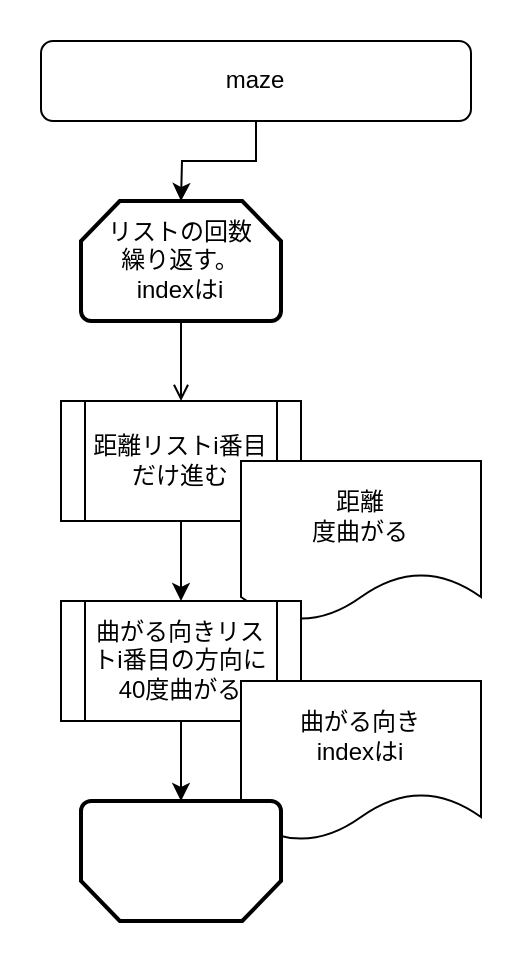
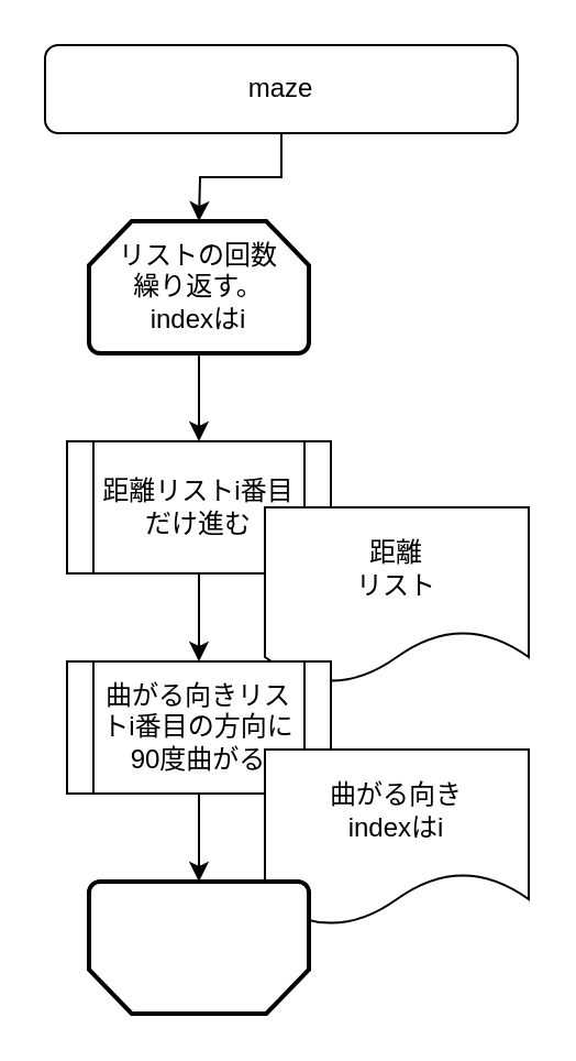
  <mxCell id="0" />
  <mxCell id="1" parent="0" />
  <mxCell id="2" style="edgeStyle=orthogonalEdgeStyle;rounded=0;orthogonalLoop=1;jettySize=auto;html=1;exitX=0.5;exitY=1;exitDx=0;exitDy=0;entryX=0.5;entryY=0;entryDx=0;entryDy=0;" edge="1" parent="1" source="3"><mxGeometry relative="1" as="geometry"><mxPoint x="90" y="100" as="targetPoint" /></mxGeometry></mxCell>
  <mxCell id="3" value="maze" style="rounded=1;whiteSpace=wrap;html=1;" vertex="1" parent="1"><mxGeometry x="20" y="20" width="215" height="40" as="geometry" /></mxCell>
  <mxCell id="4" style="edgeStyle=orthogonalEdgeStyle;rounded=0;orthogonalLoop=1;jettySize=auto;html=1;exitX=0.5;exitY=1;exitDx=0;exitDy=0;" edge="1" parent="1" source="5" target="10"><mxGeometry relative="1" as="geometry" /></mxCell>
  <mxCell id="5" value="距離リストi番目だけ進む" style="shape=process;whiteSpace=wrap;html=1;backgroundOutline=1;" vertex="1" parent="1"><mxGeometry x="30" y="200" width="120" height="60" as="geometry" /></mxCell>
- <mxCell id="6" style="edgeStyle=orthogonalEdgeStyle;rounded=0;orthogonalLoop=1;jettySize=auto;html=1;exitX=0.5;exitY=1;exitDx=0;exitDy=0;exitPerimeter=0;endArrow=open;" edge="1" parent="1" source="7" target="5"><mxGeometry relative="1" as="geometry" /></mxCell>
+ <mxCell id="6" style="edgeStyle=orthogonalEdgeStyle;rounded=0;orthogonalLoop=1;jettySize=auto;html=1;exitX=0.5;exitY=1;exitDx=0;exitDy=0;exitPerimeter=0;" edge="1" parent="1" source="7" target="5"><mxGeometry relative="1" as="geometry" /></mxCell>
  <mxCell id="7" value="リストの回数&lt;div&gt;繰り返す。&lt;br&gt;indexはi&lt;/div&gt;" style="strokeWidth=2;html=1;shape=mxgraph.flowchart.loop_limit;whiteSpace=wrap;" vertex="1" parent="1"><mxGeometry x="40" y="100" width="100" height="60" as="geometry" /></mxCell>
- <mxCell id="8" value="距離&lt;div&gt;度曲がる&lt;/div&gt;" style="shape=document;whiteSpace=wrap;html=1;boundedLbl=1;" vertex="1" parent="1"><mxGeometry x="120" y="230" width="120" height="80" as="geometry" /></mxCell>
+ <mxCell id="8" value="距離&lt;div&gt;リスト&lt;/div&gt;" style="shape=document;whiteSpace=wrap;html=1;boundedLbl=1;" vertex="1" parent="1"><mxGeometry x="120" y="230" width="120" height="80" as="geometry" /></mxCell>
  <mxCell id="9" style="edgeStyle=orthogonalEdgeStyle;rounded=0;orthogonalLoop=1;jettySize=auto;html=1;exitX=0.5;exitY=1;exitDx=0;exitDy=0;" edge="1" parent="1" source="10" target="12"><mxGeometry relative="1" as="geometry" /></mxCell>
- <mxCell id="10" value="曲がる向きリストi番目の方向に40度曲がる" style="shape=process;whiteSpace=wrap;html=1;backgroundOutline=1;" vertex="1" parent="1"><mxGeometry x="30" y="300" width="120" height="60" as="geometry" /></mxCell>
+ <mxCell id="10" value="曲がる向きリストi番目の方向に90度曲がる" style="shape=process;whiteSpace=wrap;html=1;backgroundOutline=1;" vertex="1" parent="1"><mxGeometry x="30" y="300" width="120" height="60" as="geometry" /></mxCell>
  <mxCell id="11" value="曲がる向き&lt;div&gt;indexはi&lt;/div&gt;" style="shape=document;whiteSpace=wrap;html=1;boundedLbl=1;" vertex="1" parent="1"><mxGeometry x="120" y="340" width="120" height="80" as="geometry" /></mxCell>
  <mxCell id="12" value="" style="strokeWidth=2;html=1;shape=mxgraph.flowchart.loop_limit;whiteSpace=wrap;direction=west;" vertex="1" parent="1"><mxGeometry x="40" y="400" width="100" height="60" as="geometry" /></mxCell>
